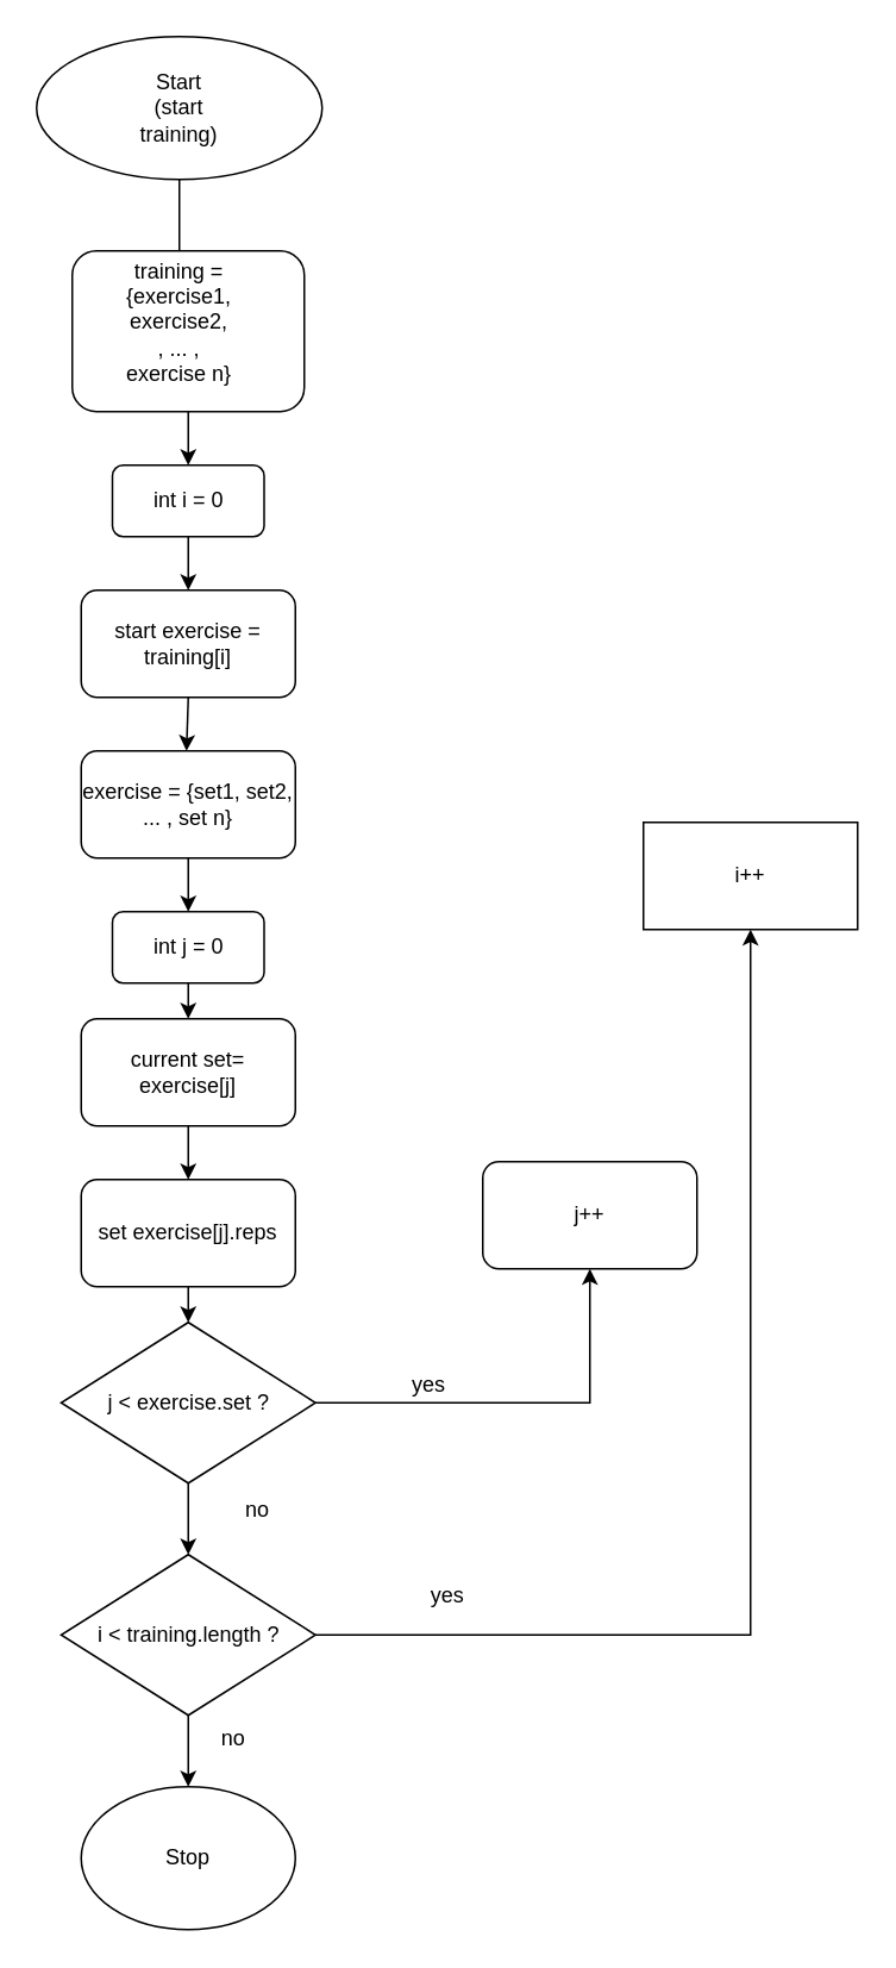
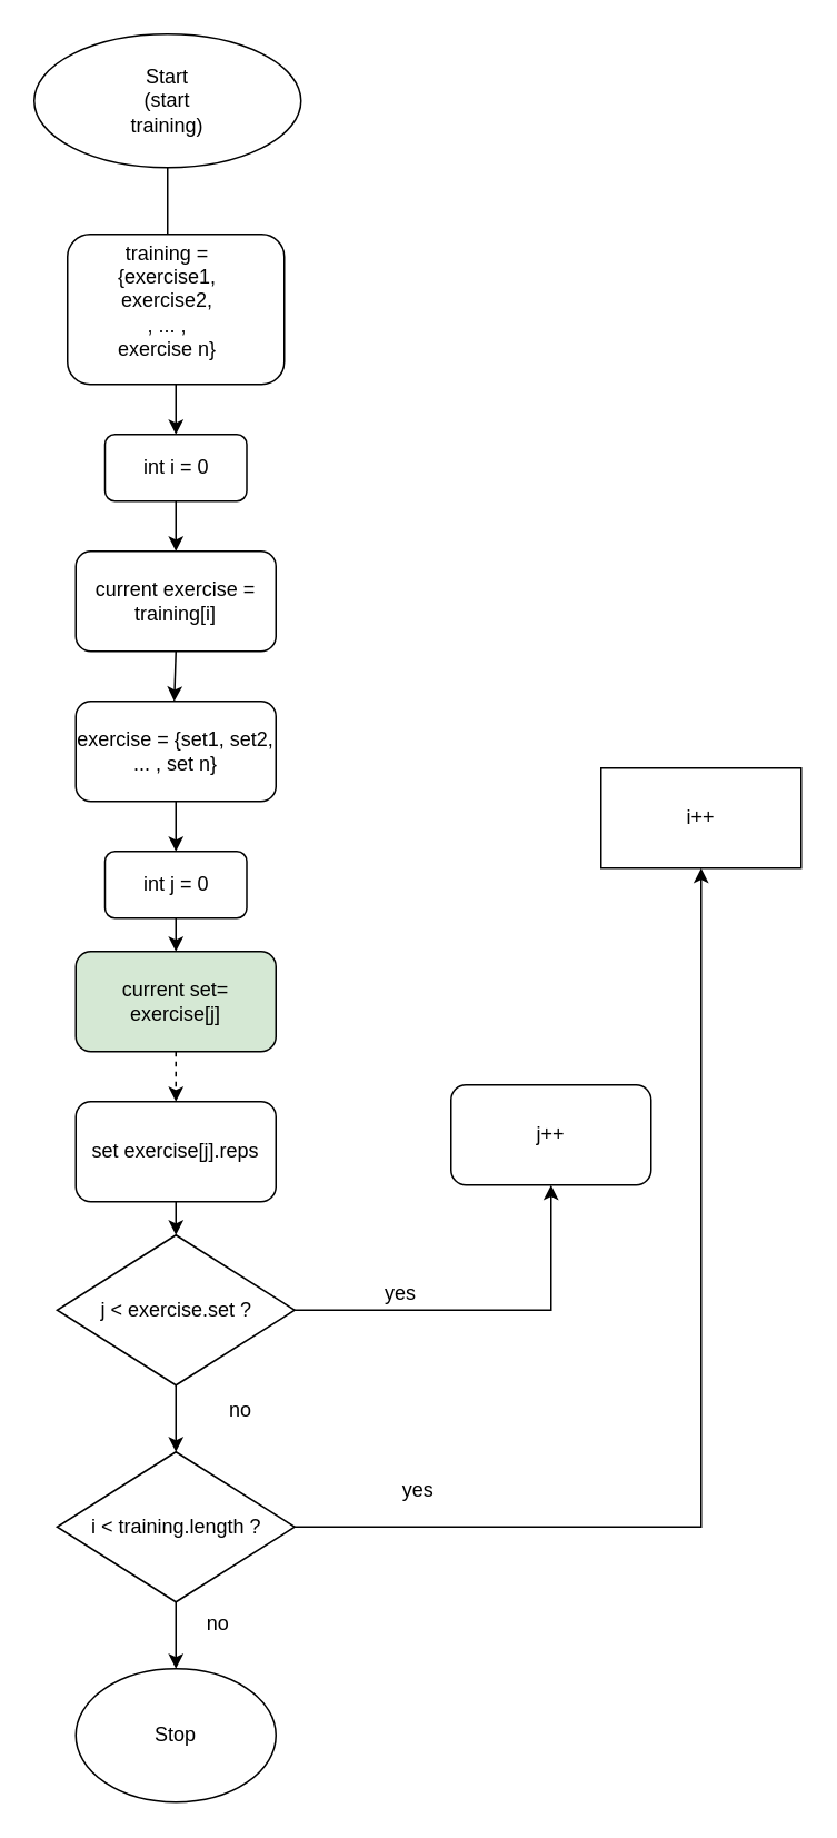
  <mxCell id="0" />
  <mxCell id="1" parent="0" />
  <mxCell id="2" value="" style="ellipse;whiteSpace=wrap;html=1;" vertex="1" parent="1"><mxGeometry x="20" y="20" width="160" height="80" as="geometry" /></mxCell>
  <mxCell id="3" value="Start&lt;div&gt;(start training)&lt;/div&gt;" style="text;html=1;align=center;verticalAlign=middle;whiteSpace=wrap;rounded=0;" vertex="1" parent="1"><mxGeometry x="70" y="45" width="60" height="30" as="geometry" /></mxCell>
  <mxCell id="4" value="" style="endArrow=classic;html=1;rounded=0;exitX=0.5;exitY=1;exitDx=0;exitDy=0;" edge="1" parent="1" source="2"><mxGeometry width="50" height="50" relative="1" as="geometry"><mxPoint x="90" y="440" as="sourcePoint" /><mxPoint x="100" y="150" as="targetPoint" /></mxGeometry></mxCell>
  <mxCell id="5" value="" style="rounded=1;whiteSpace=wrap;html=1;" vertex="1" parent="1"><mxGeometry x="40" y="140" width="130" height="90" as="geometry" /></mxCell>
  <mxCell id="6" value="training = {exercise1, exercise2, , ... , exercise n}" style="text;html=1;align=center;verticalAlign=middle;whiteSpace=wrap;rounded=0;" vertex="1" parent="1"><mxGeometry x="70" y="165" width="60" height="30" as="geometry" /></mxCell>
  <mxCell id="7" value="" style="endArrow=classic;html=1;rounded=0;exitX=0.5;exitY=1;exitDx=0;exitDy=0;" edge="1" parent="1" source="5"><mxGeometry width="50" height="50" relative="1" as="geometry"><mxPoint x="50" y="320" as="sourcePoint" /><mxPoint x="105" y="260" as="targetPoint" /></mxGeometry></mxCell>
  <mxCell id="8" value="int i = 0" style="rounded=1;whiteSpace=wrap;html=1;" vertex="1" parent="1"><mxGeometry x="62.5" y="260" width="85" height="40" as="geometry" /></mxCell>
- <mxCell id="9" value="start exercise = training[i]" style="rounded=1;whiteSpace=wrap;html=1;" vertex="1" parent="1"><mxGeometry x="45" y="330" width="120" height="60" as="geometry" /></mxCell>
+ <mxCell id="9" value="current exercise = training[i]" style="rounded=1;whiteSpace=wrap;html=1;" vertex="1" parent="1"><mxGeometry x="45" y="330" width="120" height="60" as="geometry" /></mxCell>
  <mxCell id="10" value="" style="endArrow=classic;html=1;rounded=0;exitX=0.5;exitY=1;exitDx=0;exitDy=0;entryX=0.5;entryY=0;entryDx=0;entryDy=0;" edge="1" parent="1" source="8" target="9"><mxGeometry width="50" height="50" relative="1" as="geometry"><mxPoint x="-50" y="360" as="sourcePoint" /><mxPoint x="0" y="310" as="targetPoint" /></mxGeometry></mxCell>
  <mxCell id="11" value="" style="endArrow=classic;html=1;rounded=0;exitX=0.5;exitY=1;exitDx=0;exitDy=0;" edge="1" parent="1" source="9"><mxGeometry width="50" height="50" relative="1" as="geometry"><mxPoint x="-50" y="430" as="sourcePoint" /><mxPoint x="104" y="420" as="targetPoint" /></mxGeometry></mxCell>
  <mxCell id="12" value="exercise = {set1, set2, ... , set n}" style="rounded=1;whiteSpace=wrap;html=1;" vertex="1" parent="1"><mxGeometry x="45" y="420" width="120" height="60" as="geometry" /></mxCell>
  <mxCell id="13" value="" style="endArrow=classic;html=1;rounded=0;exitX=0.5;exitY=1;exitDx=0;exitDy=0;" edge="1" parent="1" source="12"><mxGeometry width="50" height="50" relative="1" as="geometry"><mxPoint x="-50" y="430" as="sourcePoint" /><mxPoint x="105" y="510" as="targetPoint" /></mxGeometry></mxCell>
  <mxCell id="14" value="int j = 0" style="rounded=1;whiteSpace=wrap;html=1;" vertex="1" parent="1"><mxGeometry x="62.5" y="510" width="85" height="40" as="geometry" /></mxCell>
- <mxCell id="15" value="current set= exercise[j]" style="rounded=1;whiteSpace=wrap;html=1;" vertex="1" parent="1"><mxGeometry x="45" y="570" width="120" height="60" as="geometry" /></mxCell>
+ <mxCell id="15" value="current set= exercise[j]" style="rounded=1;whiteSpace=wrap;html=1;fillColor=#d5e8d4;" vertex="1" parent="1"><mxGeometry x="45" y="570" width="120" height="60" as="geometry" /></mxCell>
  <mxCell id="16" value="" style="endArrow=classic;html=1;rounded=0;exitX=0.5;exitY=1;exitDx=0;exitDy=0;entryX=0.5;entryY=0;entryDx=0;entryDy=0;" edge="1" parent="1" source="14" target="15"><mxGeometry width="50" height="50" relative="1" as="geometry"><mxPoint x="-50" y="580" as="sourcePoint" /><mxPoint x="0" y="530" as="targetPoint" /></mxGeometry></mxCell>
  <mxCell id="17" value="set exercise[j].reps" style="rounded=1;whiteSpace=wrap;html=1;" vertex="1" parent="1"><mxGeometry x="45" y="660" width="120" height="60" as="geometry" /></mxCell>
- <mxCell id="18" value="" style="endArrow=classic;html=1;rounded=0;exitX=0.5;exitY=1;exitDx=0;exitDy=0;entryX=0.5;entryY=0;entryDx=0;entryDy=0;" edge="1" parent="1" source="15" target="17"><mxGeometry width="50" height="50" relative="1" as="geometry"><mxPoint x="-50" y="580" as="sourcePoint" /><mxPoint x="0" y="530" as="targetPoint" /></mxGeometry></mxCell>
+ <mxCell id="18" value="" style="endArrow=classic;html=1;rounded=0;exitX=0.5;exitY=1;exitDx=0;exitDy=0;entryX=0.5;entryY=0;entryDx=0;entryDy=0;dashed=1;" edge="1" parent="1" source="15" target="17"><mxGeometry width="50" height="50" relative="1" as="geometry"><mxPoint x="-50" y="580" as="sourcePoint" /><mxPoint x="0" y="530" as="targetPoint" /></mxGeometry></mxCell>
  <mxCell id="19" value="j &amp;lt; exercise.set ?" style="rhombus;whiteSpace=wrap;html=1;" vertex="1" parent="1"><mxGeometry x="33.75" y="740" width="142.5" height="90" as="geometry" /></mxCell>
  <mxCell id="20" value="" style="endArrow=classic;html=1;rounded=0;exitX=0.5;exitY=1;exitDx=0;exitDy=0;entryX=0.5;entryY=0;entryDx=0;entryDy=0;" edge="1" parent="1" source="17" target="19"><mxGeometry width="50" height="50" relative="1" as="geometry"><mxPoint x="-50" y="660" as="sourcePoint" /><mxPoint x="0" y="610" as="targetPoint" /></mxGeometry></mxCell>
  <mxCell id="21" value="" style="endArrow=classic;html=1;rounded=0;exitX=1;exitY=0.5;exitDx=0;exitDy=0;" edge="1" parent="1" source="19"><mxGeometry width="50" height="50" relative="1" as="geometry"><mxPoint x="-50" y="660" as="sourcePoint" /><mxPoint x="330" y="710" as="targetPoint" /><Array as="points"><mxPoint x="330" y="785" /></Array></mxGeometry></mxCell>
  <mxCell id="22" value="j++" style="rounded=1;whiteSpace=wrap;html=1;" vertex="1" parent="1"><mxGeometry x="270" y="650" width="120" height="60" as="geometry" /></mxCell>
  <mxCell id="23" value="yes" style="text;html=1;align=center;verticalAlign=middle;whiteSpace=wrap;rounded=0;" vertex="1" parent="1"><mxGeometry x="210" y="760" width="60" height="30" as="geometry" /></mxCell>
  <mxCell id="24" value="" style="endArrow=classic;html=1;rounded=0;exitX=0.5;exitY=1;exitDx=0;exitDy=0;" edge="1" parent="1" source="19"><mxGeometry width="50" height="50" relative="1" as="geometry"><mxPoint x="105" y="830" as="sourcePoint" /><mxPoint x="105" y="870" as="targetPoint" /></mxGeometry></mxCell>
  <mxCell id="25" value="no" style="text;html=1;align=center;verticalAlign=middle;whiteSpace=wrap;rounded=0;" vertex="1" parent="1"><mxGeometry x="114" y="830" width="60" height="30" as="geometry" /></mxCell>
  <mxCell id="26" style="edgeStyle=orthogonalEdgeStyle;rounded=0;orthogonalLoop=1;jettySize=auto;html=1;exitX=1;exitY=0.5;exitDx=0;exitDy=0;entryX=0.5;entryY=1;entryDx=0;entryDy=0;" edge="1" parent="1" source="28" target="29"><mxGeometry relative="1" as="geometry" /></mxCell>
  <mxCell id="27" style="edgeStyle=orthogonalEdgeStyle;rounded=0;orthogonalLoop=1;jettySize=auto;html=1;exitX=0.5;exitY=1;exitDx=0;exitDy=0;" edge="1" parent="1" source="28"><mxGeometry relative="1" as="geometry"><mxPoint x="105" y="1000" as="targetPoint" /></mxGeometry></mxCell>
  <mxCell id="28" value="i &amp;lt; training.length ?" style="rhombus;whiteSpace=wrap;html=1;" vertex="1" parent="1"><mxGeometry x="33.75" y="870" width="142.5" height="90" as="geometry" /></mxCell>
  <mxCell id="29" value="i++" style="whiteSpace=wrap;html=1;rounded=0;" vertex="1" parent="1"><mxGeometry x="360" y="460" width="120" height="60" as="geometry" /></mxCell>
  <mxCell id="30" value="no" style="text;html=1;align=center;verticalAlign=middle;resizable=0;points=[];autosize=1;strokeColor=none;fillColor=none;" vertex="1" parent="1"><mxGeometry x="110" y="958" width="40" height="30" as="geometry" /></mxCell>
  <mxCell id="31" value="yes" style="text;html=1;align=center;verticalAlign=middle;resizable=0;points=[];autosize=1;strokeColor=none;fillColor=none;" vertex="1" parent="1"><mxGeometry x="230" y="878" width="40" height="30" as="geometry" /></mxCell>
  <mxCell id="32" value="Stop" style="ellipse;whiteSpace=wrap;html=1;" vertex="1" parent="1"><mxGeometry x="45" y="1000" width="120" height="80" as="geometry" /></mxCell>
